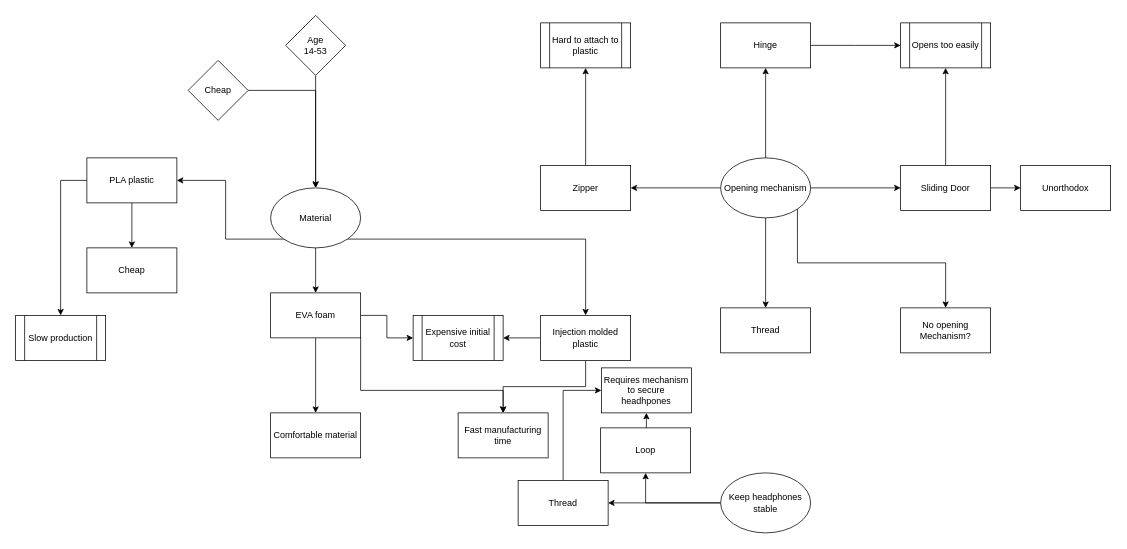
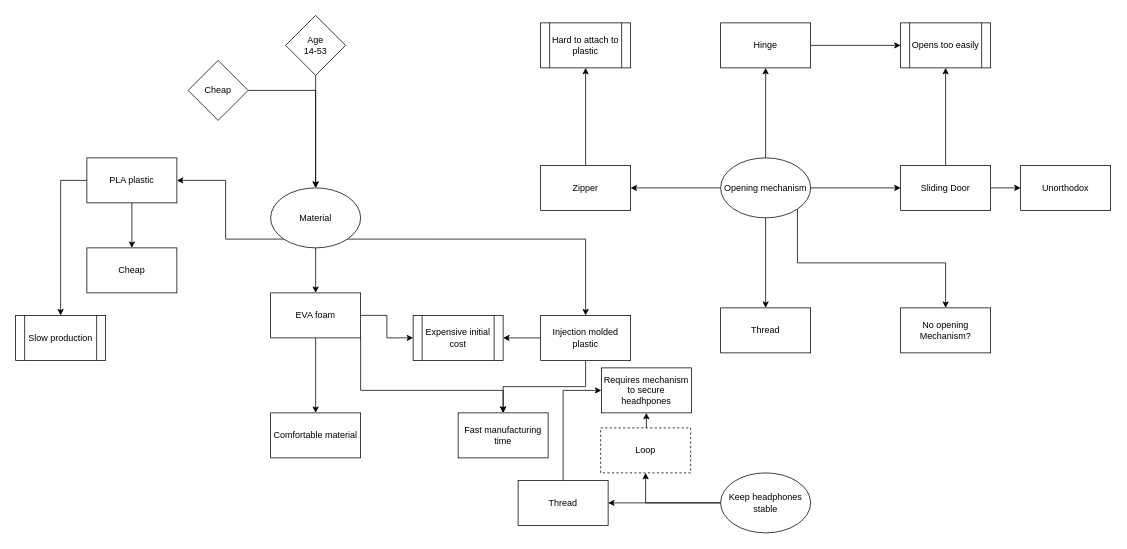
  <mxCell id="0" />
  <mxCell id="1" parent="0" />
  <mxCell id="2" style="edgeStyle=orthogonalEdgeStyle;rounded=0;orthogonalLoop=1;jettySize=auto;html=1;exitX=0;exitY=0.5;exitDx=0;exitDy=0;entryX=1;entryY=0.5;entryDx=0;entryDy=0;" edge="1" parent="1" source="7" target="9"><mxGeometry relative="1" as="geometry" /></mxCell>
  <mxCell id="3" style="edgeStyle=orthogonalEdgeStyle;rounded=0;orthogonalLoop=1;jettySize=auto;html=1;exitX=0.5;exitY=1;exitDx=0;exitDy=0;" edge="1" parent="1" source="7" target="10"><mxGeometry relative="1" as="geometry" /></mxCell>
  <mxCell id="4" style="edgeStyle=orthogonalEdgeStyle;rounded=0;orthogonalLoop=1;jettySize=auto;html=1;exitX=1;exitY=0.5;exitDx=0;exitDy=0;" edge="1" parent="1" source="7" target="13"><mxGeometry relative="1" as="geometry" /></mxCell>
  <mxCell id="5" style="edgeStyle=orthogonalEdgeStyle;rounded=0;orthogonalLoop=1;jettySize=auto;html=1;exitX=0.5;exitY=0;exitDx=0;exitDy=0;" edge="1" parent="1" source="7" target="15"><mxGeometry relative="1" as="geometry" /></mxCell>
  <mxCell id="6" style="edgeStyle=orthogonalEdgeStyle;rounded=0;orthogonalLoop=1;jettySize=auto;html=1;exitX=1;exitY=1;exitDx=0;exitDy=0;entryX=0.5;entryY=0;entryDx=0;entryDy=0;" edge="1" parent="1" source="7" target="18"><mxGeometry relative="1" as="geometry"><Array as="points"><mxPoint x="1062" y="350" /><mxPoint x="1260" y="350" /></Array></mxGeometry></mxCell>
  <mxCell id="7" value="Opening mechanism" style="ellipse;whiteSpace=wrap;html=1;" vertex="1" parent="1"><mxGeometry x="960" y="210" width="120" height="80" as="geometry" /></mxCell>
  <mxCell id="8" style="edgeStyle=orthogonalEdgeStyle;rounded=0;orthogonalLoop=1;jettySize=auto;html=1;exitX=0.5;exitY=0;exitDx=0;exitDy=0;entryX=0.5;entryY=1;entryDx=0;entryDy=0;" edge="1" parent="1" source="9" target="19"><mxGeometry relative="1" as="geometry" /></mxCell>
  <mxCell id="9" value="Zipper&lt;br&gt;" style="rounded=0;whiteSpace=wrap;html=1;" vertex="1" parent="1"><mxGeometry x="720" y="220" width="120" height="60" as="geometry" /></mxCell>
  <mxCell id="10" value="Thread" style="rounded=0;whiteSpace=wrap;html=1;" vertex="1" parent="1"><mxGeometry x="960" y="410" width="120" height="60" as="geometry" /></mxCell>
  <mxCell id="11" style="edgeStyle=orthogonalEdgeStyle;rounded=0;orthogonalLoop=1;jettySize=auto;html=1;exitX=1;exitY=0.5;exitDx=0;exitDy=0;entryX=0;entryY=0.5;entryDx=0;entryDy=0;" edge="1" parent="1" source="13" target="16"><mxGeometry relative="1" as="geometry" /></mxCell>
  <mxCell id="12" style="edgeStyle=orthogonalEdgeStyle;rounded=0;orthogonalLoop=1;jettySize=auto;html=1;exitX=0.5;exitY=0;exitDx=0;exitDy=0;entryX=0.5;entryY=1;entryDx=0;entryDy=0;" edge="1" parent="1" source="13"><mxGeometry relative="1" as="geometry"><mxPoint x="1260" y="90" as="targetPoint" /></mxGeometry></mxCell>
  <mxCell id="13" value="Sliding Door" style="rounded=0;whiteSpace=wrap;html=1;" vertex="1" parent="1"><mxGeometry x="1200" y="220" width="120" height="60" as="geometry" /></mxCell>
  <mxCell id="14" style="edgeStyle=orthogonalEdgeStyle;rounded=0;orthogonalLoop=1;jettySize=auto;html=1;exitX=1;exitY=0.5;exitDx=0;exitDy=0;" edge="1" parent="1" source="15"><mxGeometry relative="1" as="geometry"><mxPoint x="1200" y="60" as="targetPoint" /></mxGeometry></mxCell>
  <mxCell id="15" value="Hinge" style="rounded=0;whiteSpace=wrap;html=1;" vertex="1" parent="1"><mxGeometry x="960" y="30" width="120" height="60" as="geometry" /></mxCell>
  <mxCell id="16" value="Unorthodox" style="rounded=0;whiteSpace=wrap;html=1;" vertex="1" parent="1"><mxGeometry x="1360" y="220" width="120" height="60" as="geometry" /></mxCell>
  <mxCell id="17" value="Opens too easily" style="shape=process;whiteSpace=wrap;html=1;backgroundOutline=1;" vertex="1" parent="1"><mxGeometry x="1200" y="30" width="120" height="60" as="geometry" /></mxCell>
  <mxCell id="18" value="No opening Mechanism?" style="rounded=0;whiteSpace=wrap;html=1;" vertex="1" parent="1"><mxGeometry x="1200" y="410" width="120" height="60" as="geometry" /></mxCell>
  <mxCell id="19" value="Hard to attach to plastic" style="shape=process;whiteSpace=wrap;html=1;backgroundOutline=1;" vertex="1" parent="1"><mxGeometry x="720" y="30" width="120" height="60" as="geometry" /></mxCell>
  <mxCell id="20" style="edgeStyle=orthogonalEdgeStyle;rounded=0;orthogonalLoop=1;jettySize=auto;html=1;exitX=0;exitY=1;exitDx=0;exitDy=0;" edge="1" parent="1" source="23" target="30"><mxGeometry relative="1" as="geometry"><Array as="points"><mxPoint x="300" y="318" /></Array></mxGeometry></mxCell>
  <mxCell id="21" style="edgeStyle=orthogonalEdgeStyle;rounded=0;orthogonalLoop=1;jettySize=auto;html=1;exitX=1;exitY=1;exitDx=0;exitDy=0;entryX=0.5;entryY=0;entryDx=0;entryDy=0;" edge="1" parent="1" source="23" target="37"><mxGeometry relative="1" as="geometry" /></mxCell>
  <mxCell id="22" style="edgeStyle=orthogonalEdgeStyle;rounded=0;orthogonalLoop=1;jettySize=auto;html=1;exitX=0.5;exitY=1;exitDx=0;exitDy=0;entryX=0.5;entryY=0;entryDx=0;entryDy=0;" edge="1" parent="1" source="23" target="34"><mxGeometry relative="1" as="geometry" /></mxCell>
  <mxCell id="23" value="Material" style="ellipse;whiteSpace=wrap;html=1;" vertex="1" parent="1"><mxGeometry x="360" y="250" width="120" height="80" as="geometry" /></mxCell>
  <mxCell id="24" style="edgeStyle=orthogonalEdgeStyle;rounded=0;orthogonalLoop=1;jettySize=auto;html=1;exitX=0.5;exitY=1;exitDx=0;exitDy=0;entryX=0.5;entryY=0;entryDx=0;entryDy=0;" edge="1" parent="1" source="25" target="23"><mxGeometry relative="1" as="geometry" /></mxCell>
  <mxCell id="25" value="Age&lt;br&gt;14-53" style="rhombus;whiteSpace=wrap;html=1;" vertex="1" parent="1"><mxGeometry x="380" y="20" width="80" height="80" as="geometry" /></mxCell>
  <mxCell id="26" style="edgeStyle=orthogonalEdgeStyle;rounded=0;orthogonalLoop=1;jettySize=auto;html=1;exitX=1;exitY=0.5;exitDx=0;exitDy=0;entryX=0.5;entryY=0;entryDx=0;entryDy=0;" edge="1" parent="1" source="27" target="23"><mxGeometry relative="1" as="geometry" /></mxCell>
  <mxCell id="27" value="Cheap&lt;br&gt;" style="rhombus;whiteSpace=wrap;html=1;" vertex="1" parent="1"><mxGeometry x="250" y="80" width="80" height="80" as="geometry" /></mxCell>
  <mxCell id="28" style="edgeStyle=orthogonalEdgeStyle;rounded=0;orthogonalLoop=1;jettySize=auto;html=1;exitX=0;exitY=0.5;exitDx=0;exitDy=0;entryX=0.5;entryY=0;entryDx=0;entryDy=0;" edge="1" parent="1" source="30" target="39"><mxGeometry relative="1" as="geometry" /></mxCell>
  <mxCell id="29" style="edgeStyle=orthogonalEdgeStyle;rounded=0;orthogonalLoop=1;jettySize=auto;html=1;exitX=0.5;exitY=1;exitDx=0;exitDy=0;" edge="1" parent="1" source="30" target="40"><mxGeometry relative="1" as="geometry" /></mxCell>
  <mxCell id="30" value="PLA plastic" style="rounded=0;whiteSpace=wrap;html=1;" vertex="1" parent="1"><mxGeometry x="115" y="210" width="120" height="60" as="geometry" /></mxCell>
  <mxCell id="31" style="edgeStyle=orthogonalEdgeStyle;rounded=0;orthogonalLoop=1;jettySize=auto;html=1;exitX=0.5;exitY=1;exitDx=0;exitDy=0;" edge="1" parent="1" source="34" target="41"><mxGeometry relative="1" as="geometry" /></mxCell>
  <mxCell id="32" style="edgeStyle=orthogonalEdgeStyle;rounded=0;orthogonalLoop=1;jettySize=auto;html=1;exitX=1;exitY=1;exitDx=0;exitDy=0;" edge="1" parent="1" source="34"><mxGeometry relative="1" as="geometry"><mxPoint x="670" y="550" as="targetPoint" /><Array as="points"><mxPoint x="480" y="520" /><mxPoint x="670" y="520" /></Array></mxGeometry></mxCell>
  <mxCell id="33" style="edgeStyle=orthogonalEdgeStyle;rounded=0;orthogonalLoop=1;jettySize=auto;html=1;exitX=1;exitY=0.5;exitDx=0;exitDy=0;entryX=0;entryY=0.5;entryDx=0;entryDy=0;" edge="1" parent="1" source="34" target="38"><mxGeometry relative="1" as="geometry" /></mxCell>
  <mxCell id="34" value="EVA foam" style="rounded=0;whiteSpace=wrap;html=1;" vertex="1" parent="1"><mxGeometry x="360" y="390" width="120" height="60" as="geometry" /></mxCell>
  <mxCell id="35" style="edgeStyle=orthogonalEdgeStyle;rounded=0;orthogonalLoop=1;jettySize=auto;html=1;exitX=0.5;exitY=1;exitDx=0;exitDy=0;entryX=0.5;entryY=0;entryDx=0;entryDy=0;" edge="1" parent="1" source="37" target="42"><mxGeometry relative="1" as="geometry" /></mxCell>
  <mxCell id="36" style="edgeStyle=orthogonalEdgeStyle;rounded=0;orthogonalLoop=1;jettySize=auto;html=1;exitX=0;exitY=0.5;exitDx=0;exitDy=0;entryX=1;entryY=0.5;entryDx=0;entryDy=0;" edge="1" parent="1" source="37" target="38"><mxGeometry relative="1" as="geometry" /></mxCell>
  <mxCell id="37" value="Injection molded plastic" style="rounded=0;whiteSpace=wrap;html=1;" vertex="1" parent="1"><mxGeometry x="720" y="420" width="120" height="60" as="geometry" /></mxCell>
  <mxCell id="38" value="Expensive initial cost" style="shape=process;whiteSpace=wrap;html=1;backgroundOutline=1;" vertex="1" parent="1"><mxGeometry x="550" y="420" width="120" height="60" as="geometry" /></mxCell>
  <mxCell id="39" value="Slow production" style="shape=process;whiteSpace=wrap;html=1;backgroundOutline=1;" vertex="1" parent="1"><mxGeometry x="20" y="420" width="120" height="60" as="geometry" /></mxCell>
  <mxCell id="40" value="Cheap" style="rounded=0;whiteSpace=wrap;html=1;" vertex="1" parent="1"><mxGeometry x="115" y="330" width="120" height="60" as="geometry" /></mxCell>
  <mxCell id="41" value="Comfortable material" style="rounded=0;whiteSpace=wrap;html=1;" vertex="1" parent="1"><mxGeometry x="360" y="550" width="120" height="60" as="geometry" /></mxCell>
  <mxCell id="42" value="Fast manufacturing time" style="rounded=0;whiteSpace=wrap;html=1;" vertex="1" parent="1"><mxGeometry x="610" y="550" width="120" height="60" as="geometry" /></mxCell>
  <mxCell id="43" style="edgeStyle=orthogonalEdgeStyle;rounded=0;orthogonalLoop=1;jettySize=auto;html=1;exitX=0;exitY=0.5;exitDx=0;exitDy=0;entryX=0.5;entryY=1;entryDx=0;entryDy=0;" edge="1" parent="1" source="45" target="47"><mxGeometry relative="1" as="geometry" /></mxCell>
  <mxCell id="44" style="edgeStyle=orthogonalEdgeStyle;rounded=0;orthogonalLoop=1;jettySize=auto;html=1;exitX=0;exitY=0.5;exitDx=0;exitDy=0;entryX=1;entryY=0.5;entryDx=0;entryDy=0;" edge="1" parent="1" source="45" target="50"><mxGeometry relative="1" as="geometry" /></mxCell>
  <mxCell id="45" value="Keep headphones stable" style="ellipse;whiteSpace=wrap;html=1;" vertex="1" parent="1"><mxGeometry x="960" y="630" width="120" height="80" as="geometry" /></mxCell>
  <mxCell id="46" style="edgeStyle=orthogonalEdgeStyle;rounded=0;orthogonalLoop=1;jettySize=auto;html=1;exitX=0.5;exitY=0;exitDx=0;exitDy=0;entryX=0.5;entryY=1;entryDx=0;entryDy=0;" edge="1" parent="1" source="47" target="48"><mxGeometry relative="1" as="geometry" /></mxCell>
- <mxCell id="47" value="Loop" style="rounded=0;whiteSpace=wrap;html=1;" vertex="1" parent="1"><mxGeometry x="800" y="570" width="120" height="60" as="geometry" /></mxCell>
+ <mxCell id="47" value="Loop" style="rounded=0;whiteSpace=wrap;html=1;dashed=1;" vertex="1" parent="1"><mxGeometry x="800" y="570" width="120" height="60" as="geometry" /></mxCell>
  <mxCell id="48" value="Requires mechanism to secure headhpones" style="rounded=0;whiteSpace=wrap;html=1;" vertex="1" parent="1"><mxGeometry x="801" y="490" width="120" height="60" as="geometry" /></mxCell>
  <mxCell id="49" style="edgeStyle=orthogonalEdgeStyle;rounded=0;orthogonalLoop=1;jettySize=auto;html=1;exitX=0.5;exitY=0;exitDx=0;exitDy=0;entryX=0;entryY=0.5;entryDx=0;entryDy=0;" edge="1" parent="1" source="50" target="48"><mxGeometry relative="1" as="geometry" /></mxCell>
  <mxCell id="50" value="Thread" style="rounded=0;whiteSpace=wrap;html=1;" vertex="1" parent="1"><mxGeometry x="690" y="640" width="120" height="60" as="geometry" /></mxCell>
